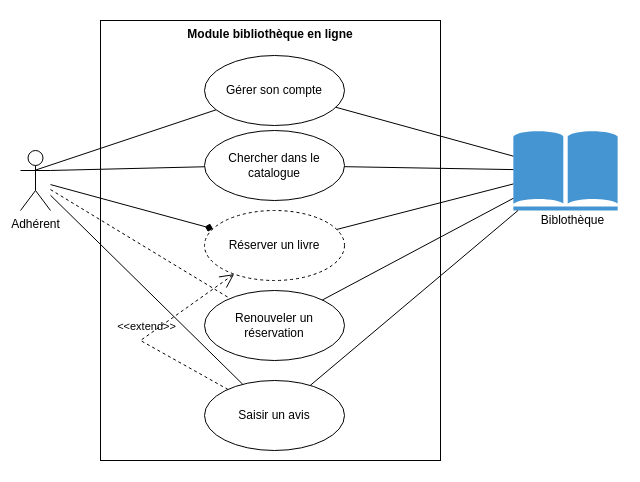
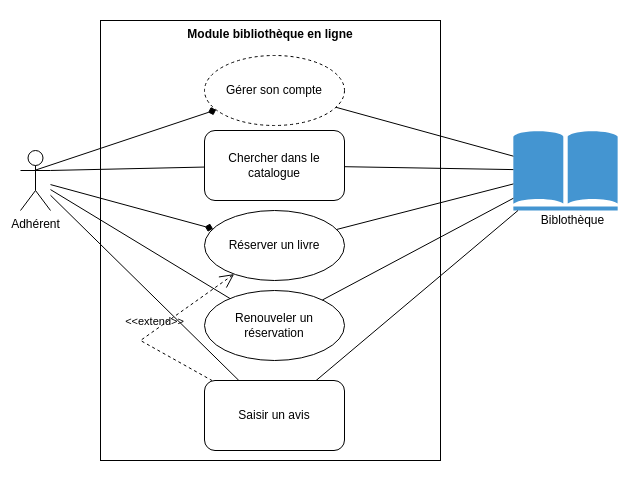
  <mxCell id="0" />
  <mxCell id="1" parent="0" />
  <mxCell id="2" value="Module bibliothèque en ligne" style="shape=rect;html=1;verticalAlign=top;fontStyle=1;whiteSpace=wrap;align=center;" vertex="1" parent="1"><mxGeometry x="100" y="20" width="340" height="440" as="geometry" /></mxCell>
  <mxCell id="3" value="Adhérent" style="shape=umlActor;html=1;verticalLabelPosition=bottom;verticalAlign=top;align=center;" vertex="1" parent="1"><mxGeometry x="20" y="150" width="30" height="60" as="geometry" /></mxCell>
  <mxCell id="4" value="" style="shadow=0;dashed=0;html=1;strokeColor=none;fillColor=#4495D1;labelPosition=center;verticalLabelPosition=bottom;verticalAlign=top;align=center;outlineConnect=0;shape=mxgraph.veeam.library;" vertex="1" parent="1"><mxGeometry x="512.83" y="130" width="104.35" height="80" as="geometry" /></mxCell>
  <mxCell id="5" value="Biblothèque" style="text;html=1;align=center;verticalAlign=middle;resizable=0;points=[];autosize=1;strokeColor=none;fillColor=none;" vertex="1" parent="1"><mxGeometry x="527.18" y="205" width="90" height="30" as="geometry" /></mxCell>
- <mxCell id="6" value="Gérer son compte" style="ellipse;whiteSpace=wrap;html=1;" vertex="1" parent="1"><mxGeometry x="204" y="55" width="140" height="70" as="geometry" /></mxCell>
- <mxCell id="7" value="Chercher dans le catalogue" style="ellipse;whiteSpace=wrap;html=1;" vertex="1" parent="1"><mxGeometry x="204" y="130" width="140" height="70" as="geometry" /></mxCell>
- <mxCell id="8" value="Réserver un livre" style="ellipse;whiteSpace=wrap;html=1;dashed=1;" vertex="1" parent="1"><mxGeometry x="204" y="210" width="140" height="70" as="geometry" /></mxCell>
+ <mxCell id="6" value="Gérer son compte" style="ellipse;whiteSpace=wrap;html=1;dashed=1;" vertex="1" parent="1"><mxGeometry x="204" y="55" width="140" height="70" as="geometry" /></mxCell>
+ <mxCell id="7" value="Chercher dans le catalogue" style="whiteSpace=wrap;html=1;rounded=1;" vertex="1" parent="1"><mxGeometry x="204" y="130" width="140" height="70" as="geometry" /></mxCell>
+ <mxCell id="8" value="Réserver un livre" style="ellipse;whiteSpace=wrap;html=1;" vertex="1" parent="1"><mxGeometry x="204" y="210" width="140" height="70" as="geometry" /></mxCell>
  <mxCell id="9" value="Renouveler un réservation" style="ellipse;whiteSpace=wrap;html=1;" vertex="1" parent="1"><mxGeometry x="204" y="290" width="140" height="70" as="geometry" /></mxCell>
- <mxCell id="10" value="Saisir un avis" style="ellipse;whiteSpace=wrap;html=1;" vertex="1" parent="1"><mxGeometry x="204" y="380" width="140" height="70" as="geometry" /></mxCell>
- <mxCell id="11" value="" style="edgeStyle=none;html=1;endArrow=none;verticalAlign=bottom;rounded=0;exitX=0.472;exitY=0.331;exitDx=0;exitDy=0;exitPerimeter=0;" edge="1" parent="1" source="3" target="6"><mxGeometry width="160" relative="1" as="geometry"><mxPoint x="320" y="260" as="sourcePoint" /><mxPoint x="480" y="260" as="targetPoint" /></mxGeometry></mxCell>
+ <mxCell id="10" value="Saisir un avis" style="whiteSpace=wrap;html=1;rounded=1;" vertex="1" parent="1"><mxGeometry x="204" y="380" width="140" height="70" as="geometry" /></mxCell>
+ <mxCell id="11" value="" style="edgeStyle=none;html=1;endArrow=diamond;verticalAlign=bottom;rounded=0;exitX=0.472;exitY=0.331;exitDx=0;exitDy=0;exitPerimeter=0;" edge="1" parent="1" source="3" target="6"><mxGeometry width="160" relative="1" as="geometry"><mxPoint x="320" y="260" as="sourcePoint" /><mxPoint x="480" y="260" as="targetPoint" /></mxGeometry></mxCell>
  <mxCell id="12" value="" style="edgeStyle=none;html=1;endArrow=none;verticalAlign=bottom;rounded=0;exitX=1;exitY=0.333;exitDx=0;exitDy=0;exitPerimeter=0;" edge="1" parent="1" source="3" target="7"><mxGeometry width="160" relative="1" as="geometry"><mxPoint x="44" y="180" as="sourcePoint" /><mxPoint x="226" y="119" as="targetPoint" /></mxGeometry></mxCell>
  <mxCell id="13" value="" style="edgeStyle=none;html=1;endArrow=diamond;verticalAlign=bottom;rounded=0;" edge="1" parent="1" source="3" target="8"><mxGeometry width="160" relative="1" as="geometry"><mxPoint x="60" y="180" as="sourcePoint" /><mxPoint x="214" y="177" as="targetPoint" /></mxGeometry></mxCell>
- <mxCell id="14" value="" style="edgeStyle=none;html=1;endArrow=none;verticalAlign=bottom;rounded=0;dashed=1;" edge="1" parent="1" source="3" target="9"><mxGeometry width="160" relative="1" as="geometry"><mxPoint x="60" y="194" as="sourcePoint" /><mxPoint x="223" y="238" as="targetPoint" /></mxGeometry></mxCell>
+ <mxCell id="14" value="" style="edgeStyle=none;html=1;endArrow=none;verticalAlign=bottom;rounded=0;" edge="1" parent="1" source="3" target="9"><mxGeometry width="160" relative="1" as="geometry"><mxPoint x="60" y="194" as="sourcePoint" /><mxPoint x="223" y="238" as="targetPoint" /></mxGeometry></mxCell>
  <mxCell id="15" value="" style="edgeStyle=none;html=1;endArrow=none;verticalAlign=bottom;rounded=0;" edge="1" parent="1" source="3" target="10"><mxGeometry width="160" relative="1" as="geometry"><mxPoint x="20" y="235" as="sourcePoint" /><mxPoint x="196" y="344" as="targetPoint" /></mxGeometry></mxCell>
  <mxCell id="16" value="" style="edgeStyle=none;html=1;endArrow=none;verticalAlign=bottom;rounded=0;" edge="1" parent="1" source="7" target="4"><mxGeometry width="160" relative="1" as="geometry"><mxPoint x="320" y="260" as="sourcePoint" /><mxPoint x="480" y="260" as="targetPoint" /></mxGeometry></mxCell>
  <mxCell id="17" value="" style="edgeStyle=none;html=1;endArrow=none;verticalAlign=bottom;rounded=0;" edge="1" parent="1" source="4" target="8"><mxGeometry width="160" relative="1" as="geometry"><mxPoint x="354" y="176" as="sourcePoint" /><mxPoint x="523" y="179" as="targetPoint" /></mxGeometry></mxCell>
  <mxCell id="18" value="" style="edgeStyle=none;html=1;endArrow=none;verticalAlign=bottom;rounded=0;" edge="1" parent="1" source="4" target="9"><mxGeometry width="160" relative="1" as="geometry"><mxPoint x="523" y="193" as="sourcePoint" /><mxPoint x="346" y="239" as="targetPoint" /></mxGeometry></mxCell>
  <mxCell id="19" value="" style="edgeStyle=none;html=1;endArrow=none;verticalAlign=bottom;rounded=0;" edge="1" parent="1" source="4" target="10"><mxGeometry width="160" relative="1" as="geometry"><mxPoint x="523" y="208" as="sourcePoint" /><mxPoint x="332" y="309" as="targetPoint" /></mxGeometry></mxCell>
  <mxCell id="20" value="" style="edgeStyle=none;html=1;endArrow=none;verticalAlign=bottom;rounded=0;" edge="1" parent="1" source="6" target="4"><mxGeometry width="160" relative="1" as="geometry"><mxPoint x="320" y="260" as="sourcePoint" /><mxPoint x="480" y="260" as="targetPoint" /></mxGeometry></mxCell>
  <mxCell id="21" value="&amp;lt;&amp;lt;extend&amp;gt;&amp;gt;" style="edgeStyle=none;html=1;startArrow=open;endArrow=none;startSize=12;verticalAlign=bottom;dashed=1;labelBackgroundColor=none;rounded=0;" edge="1" parent="1" source="8" target="10"><mxGeometry width="160" relative="1" as="geometry"><mxPoint x="320" y="260" as="sourcePoint" /><mxPoint x="480" y="260" as="targetPoint" /><Array as="points"><mxPoint x="140" y="340" /></Array></mxGeometry></mxCell>
